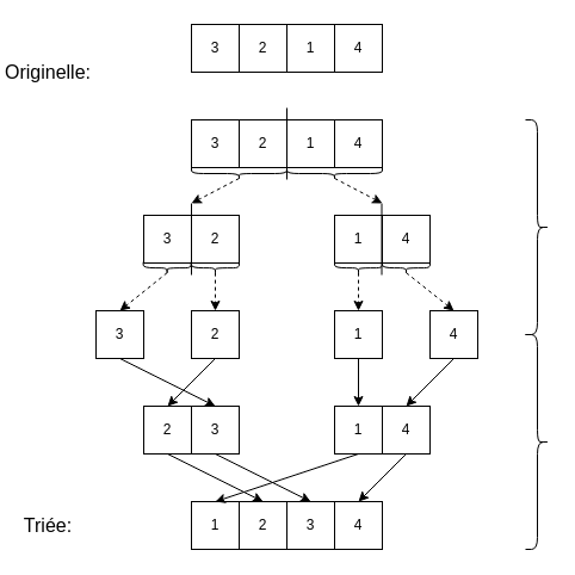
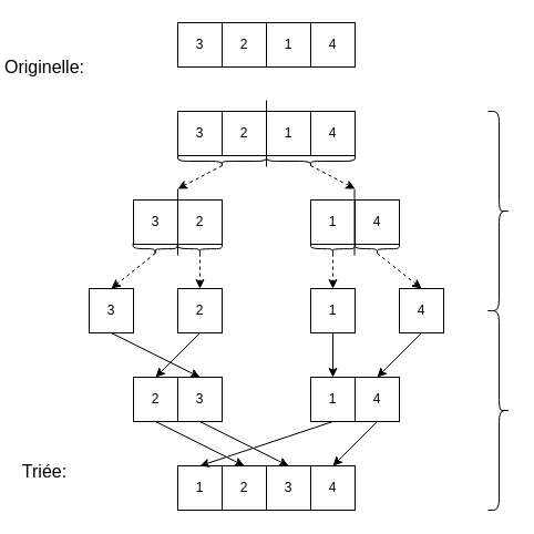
  <mxCell id="0" />
  <mxCell id="1" parent="0" />
  <mxCell id="2" value="3" style="rounded=0;whiteSpace=wrap;html=1;" vertex="1" parent="1"><mxGeometry x="160" y="20" width="40" height="40" as="geometry" /></mxCell>
  <mxCell id="3" value="2" style="rounded=0;whiteSpace=wrap;html=1;" vertex="1" parent="1"><mxGeometry x="200" y="20" width="40" height="40" as="geometry" /></mxCell>
  <mxCell id="4" value="1" style="rounded=0;whiteSpace=wrap;html=1;" vertex="1" parent="1"><mxGeometry x="240" y="20" width="40" height="40" as="geometry" /></mxCell>
  <mxCell id="5" value="4" style="rounded=0;whiteSpace=wrap;html=1;" vertex="1" parent="1"><mxGeometry x="280" y="20" width="40" height="40" as="geometry" /></mxCell>
  <mxCell id="6" value="3" style="rounded=0;whiteSpace=wrap;html=1;" vertex="1" parent="1"><mxGeometry x="160" y="100" width="40" height="40" as="geometry" /></mxCell>
  <mxCell id="7" value="2" style="rounded=0;whiteSpace=wrap;html=1;" vertex="1" parent="1"><mxGeometry x="200" y="100" width="40" height="40" as="geometry" /></mxCell>
  <mxCell id="8" value="1" style="rounded=0;whiteSpace=wrap;html=1;" vertex="1" parent="1"><mxGeometry x="240" y="100" width="40" height="40" as="geometry" /></mxCell>
  <mxCell id="9" value="4" style="rounded=0;whiteSpace=wrap;html=1;" vertex="1" parent="1"><mxGeometry x="280" y="100" width="40" height="40" as="geometry" /></mxCell>
  <mxCell id="10" value="" style="endArrow=none;html=1;" edge="1" parent="1"><mxGeometry width="50" height="50" relative="1" as="geometry"><mxPoint x="240" y="150" as="sourcePoint" /><mxPoint x="240" y="90" as="targetPoint" /></mxGeometry></mxCell>
  <mxCell id="11" value="3" style="rounded=0;whiteSpace=wrap;html=1;" vertex="1" parent="1"><mxGeometry x="120" y="180" width="40" height="40" as="geometry" /></mxCell>
  <mxCell id="12" value="2" style="rounded=0;whiteSpace=wrap;html=1;" vertex="1" parent="1"><mxGeometry x="160" y="180" width="40" height="40" as="geometry" /></mxCell>
  <mxCell id="13" value="" style="endArrow=none;html=1;" edge="1" parent="1"><mxGeometry width="50" height="50" relative="1" as="geometry"><mxPoint x="160" y="230" as="sourcePoint" /><mxPoint x="160" y="170" as="targetPoint" /></mxGeometry></mxCell>
  <mxCell id="14" value="1" style="rounded=0;whiteSpace=wrap;html=1;" vertex="1" parent="1"><mxGeometry x="280" y="180" width="40" height="40" as="geometry" /></mxCell>
  <mxCell id="15" value="4" style="rounded=0;whiteSpace=wrap;html=1;" vertex="1" parent="1"><mxGeometry x="320" y="180" width="40" height="40" as="geometry" /></mxCell>
  <mxCell id="16" value="" style="endArrow=none;html=1;" edge="1" parent="1"><mxGeometry width="50" height="50" relative="1" as="geometry"><mxPoint x="319.52" y="230" as="sourcePoint" /><mxPoint x="319.52" y="170" as="targetPoint" /></mxGeometry></mxCell>
  <mxCell id="17" value="3" style="rounded=0;whiteSpace=wrap;html=1;" vertex="1" parent="1"><mxGeometry x="80" y="260" width="40" height="40" as="geometry" /></mxCell>
  <mxCell id="18" value="2" style="rounded=0;whiteSpace=wrap;html=1;" vertex="1" parent="1"><mxGeometry x="160" y="260" width="40" height="40" as="geometry" /></mxCell>
  <mxCell id="19" value="1" style="rounded=0;whiteSpace=wrap;html=1;" vertex="1" parent="1"><mxGeometry x="280" y="260" width="40" height="40" as="geometry" /></mxCell>
  <mxCell id="20" value="4" style="rounded=0;whiteSpace=wrap;html=1;" vertex="1" parent="1"><mxGeometry x="360" y="260" width="40" height="40" as="geometry" /></mxCell>
  <mxCell id="21" value="2" style="rounded=0;whiteSpace=wrap;html=1;" vertex="1" parent="1"><mxGeometry x="120" y="340" width="40" height="40" as="geometry" /></mxCell>
  <mxCell id="22" value="3" style="rounded=0;whiteSpace=wrap;html=1;" vertex="1" parent="1"><mxGeometry x="160" y="340" width="40" height="40" as="geometry" /></mxCell>
  <mxCell id="23" value="1" style="rounded=0;whiteSpace=wrap;html=1;" vertex="1" parent="1"><mxGeometry x="280" y="340" width="40" height="40" as="geometry" /></mxCell>
  <mxCell id="24" value="4" style="rounded=0;whiteSpace=wrap;html=1;" vertex="1" parent="1"><mxGeometry x="320" y="340" width="40" height="40" as="geometry" /></mxCell>
  <mxCell id="25" value="1" style="rounded=0;whiteSpace=wrap;html=1;" vertex="1" parent="1"><mxGeometry x="160" y="420" width="40" height="40" as="geometry" /></mxCell>
  <mxCell id="26" value="2" style="rounded=0;whiteSpace=wrap;html=1;" vertex="1" parent="1"><mxGeometry x="200" y="420" width="40" height="40" as="geometry" /></mxCell>
  <mxCell id="27" value="3" style="rounded=0;whiteSpace=wrap;html=1;" vertex="1" parent="1"><mxGeometry x="240" y="420" width="40" height="40" as="geometry" /></mxCell>
  <mxCell id="28" value="4" style="rounded=0;whiteSpace=wrap;html=1;" vertex="1" parent="1"><mxGeometry x="280" y="420" width="40" height="40" as="geometry" /></mxCell>
  <mxCell id="29" value="" style="endArrow=classic;html=1;exitX=0.5;exitY=1;exitDx=0;exitDy=0;entryX=0.5;entryY=0;entryDx=0;entryDy=0;" edge="1" parent="1" source="17" target="22"><mxGeometry width="50" height="50" relative="1" as="geometry"><mxPoint x="300" y="370" as="sourcePoint" /><mxPoint x="350" y="320" as="targetPoint" /></mxGeometry></mxCell>
  <mxCell id="30" value="" style="endArrow=classic;html=1;exitX=0.5;exitY=1;exitDx=0;exitDy=0;entryX=0.5;entryY=0;entryDx=0;entryDy=0;" edge="1" parent="1" source="18" target="21"><mxGeometry width="50" height="50" relative="1" as="geometry"><mxPoint x="300" y="370" as="sourcePoint" /><mxPoint x="350" y="320" as="targetPoint" /></mxGeometry></mxCell>
  <mxCell id="31" value="" style="endArrow=classic;html=1;exitX=0.5;exitY=1;exitDx=0;exitDy=0;entryX=0.5;entryY=0;entryDx=0;entryDy=0;" edge="1" parent="1" source="19" target="23"><mxGeometry width="50" height="50" relative="1" as="geometry"><mxPoint x="300" y="370" as="sourcePoint" /><mxPoint x="350" y="320" as="targetPoint" /></mxGeometry></mxCell>
  <mxCell id="32" value="" style="endArrow=classic;html=1;exitX=0.5;exitY=1;exitDx=0;exitDy=0;entryX=0.5;entryY=0;entryDx=0;entryDy=0;" edge="1" parent="1" source="20" target="24"><mxGeometry width="50" height="50" relative="1" as="geometry"><mxPoint x="300" y="370" as="sourcePoint" /><mxPoint x="350" y="320" as="targetPoint" /></mxGeometry></mxCell>
  <mxCell id="33" value="" style="endArrow=classic;html=1;exitX=0.5;exitY=1;exitDx=0;exitDy=0;entryX=0.5;entryY=0;entryDx=0;entryDy=0;" edge="1" parent="1" source="23" target="25"><mxGeometry width="50" height="50" relative="1" as="geometry"><mxPoint x="300" y="370" as="sourcePoint" /><mxPoint x="350" y="320" as="targetPoint" /></mxGeometry></mxCell>
  <mxCell id="34" value="" style="endArrow=classic;html=1;exitX=0.5;exitY=1;exitDx=0;exitDy=0;entryX=0.5;entryY=0;entryDx=0;entryDy=0;" edge="1" parent="1" source="21" target="26"><mxGeometry width="50" height="50" relative="1" as="geometry"><mxPoint x="300" y="370" as="sourcePoint" /><mxPoint x="350" y="320" as="targetPoint" /></mxGeometry></mxCell>
  <mxCell id="35" value="" style="endArrow=classic;html=1;exitX=0.5;exitY=1;exitDx=0;exitDy=0;entryX=0.5;entryY=0;entryDx=0;entryDy=0;" edge="1" parent="1" source="22" target="27"><mxGeometry width="50" height="50" relative="1" as="geometry"><mxPoint x="300" y="370" as="sourcePoint" /><mxPoint x="350" y="320" as="targetPoint" /></mxGeometry></mxCell>
  <mxCell id="36" value="" style="endArrow=classic;html=1;exitX=0.5;exitY=1;exitDx=0;exitDy=0;entryX=0.5;entryY=0;entryDx=0;entryDy=0;" edge="1" parent="1" source="24" target="28"><mxGeometry width="50" height="50" relative="1" as="geometry"><mxPoint x="300" y="370" as="sourcePoint" /><mxPoint x="350" y="320" as="targetPoint" /></mxGeometry></mxCell>
  <mxCell id="37" value="" style="shape=curlyBracket;whiteSpace=wrap;html=1;rounded=1;rotation=-90;" vertex="1" parent="1"><mxGeometry x="195" y="105" width="10" height="80" as="geometry" /></mxCell>
  <mxCell id="38" value="" style="shape=curlyBracket;whiteSpace=wrap;html=1;rounded=1;rotation=-90;" vertex="1" parent="1"><mxGeometry x="275" y="105" width="10" height="80" as="geometry" /></mxCell>
  <mxCell id="39" value="" style="shape=curlyBracket;whiteSpace=wrap;html=1;rounded=1;rotation=-90;" vertex="1" parent="1"><mxGeometry x="134.63" y="204.12" width="10" height="40" as="geometry" /></mxCell>
  <mxCell id="40" value="" style="shape=curlyBracket;whiteSpace=wrap;html=1;rounded=1;rotation=-90;" vertex="1" parent="1"><mxGeometry x="175" y="204.12" width="10" height="40" as="geometry" /></mxCell>
  <mxCell id="41" value="" style="shape=curlyBracket;whiteSpace=wrap;html=1;rounded=1;rotation=-90;" vertex="1" parent="1"><mxGeometry x="295" y="204.12" width="10" height="40" as="geometry" /></mxCell>
  <mxCell id="42" value="" style="shape=curlyBracket;whiteSpace=wrap;html=1;rounded=1;rotation=-90;" vertex="1" parent="1"><mxGeometry x="335" y="204.12" width="10" height="40" as="geometry" /></mxCell>
  <mxCell id="43" value="" style="endArrow=classic;html=1;exitX=0.1;exitY=0.5;exitDx=0;exitDy=0;exitPerimeter=0;dashed=1;" edge="1" parent="1" source="37"><mxGeometry width="50" height="50" relative="1" as="geometry"><mxPoint x="300" y="250" as="sourcePoint" /><mxPoint x="160" y="170" as="targetPoint" /></mxGeometry></mxCell>
  <mxCell id="44" value="" style="endArrow=classic;html=1;exitX=0.1;exitY=0.5;exitDx=0;exitDy=0;exitPerimeter=0;dashed=1;" edge="1" parent="1" source="38"><mxGeometry width="50" height="50" relative="1" as="geometry"><mxPoint x="300" y="250" as="sourcePoint" /><mxPoint x="320" y="170" as="targetPoint" /></mxGeometry></mxCell>
  <mxCell id="45" value="" style="endArrow=classic;html=1;exitX=0.1;exitY=0.5;exitDx=0;exitDy=0;exitPerimeter=0;entryX=0.5;entryY=0;entryDx=0;entryDy=0;dashed=1;" edge="1" parent="1" source="39" target="17"><mxGeometry width="50" height="50" relative="1" as="geometry"><mxPoint x="300" y="250" as="sourcePoint" /><mxPoint x="350" y="200" as="targetPoint" /></mxGeometry></mxCell>
  <mxCell id="46" value="" style="endArrow=classic;html=1;exitX=0.1;exitY=0.5;exitDx=0;exitDy=0;exitPerimeter=0;entryX=0.5;entryY=0;entryDx=0;entryDy=0;dashed=1;" edge="1" parent="1" source="40" target="18"><mxGeometry width="50" height="50" relative="1" as="geometry"><mxPoint x="149.63" y="238.12" as="sourcePoint" /><mxPoint x="110" y="270" as="targetPoint" /></mxGeometry></mxCell>
  <mxCell id="47" value="" style="endArrow=classic;html=1;exitX=0.1;exitY=0.5;exitDx=0;exitDy=0;exitPerimeter=0;entryX=0.5;entryY=0;entryDx=0;entryDy=0;dashed=1;" edge="1" parent="1" source="41" target="19"><mxGeometry width="50" height="50" relative="1" as="geometry"><mxPoint x="190" y="238.12" as="sourcePoint" /><mxPoint x="190" y="270" as="targetPoint" /></mxGeometry></mxCell>
  <mxCell id="48" value="" style="endArrow=classic;html=1;exitX=0.1;exitY=0.5;exitDx=0;exitDy=0;exitPerimeter=0;entryX=0.5;entryY=0;entryDx=0;entryDy=0;dashed=1;" edge="1" parent="1" source="42" target="20"><mxGeometry width="50" height="50" relative="1" as="geometry"><mxPoint x="310" y="238.12" as="sourcePoint" /><mxPoint x="310" y="270" as="targetPoint" /></mxGeometry></mxCell>
  <mxCell id="49" value="" style="shape=curlyBracket;whiteSpace=wrap;html=1;rounded=1;rotation=-180;" vertex="1" parent="1"><mxGeometry x="440" y="100" width="20" height="180" as="geometry" /></mxCell>
  <mxCell id="50" value="" style="shape=curlyBracket;whiteSpace=wrap;html=1;rounded=1;rotation=-180;" vertex="1" parent="1"><mxGeometry x="440" y="280" width="20" height="180" as="geometry" /></mxCell>
- <mxCell id="51" value="Triée:" style="text;html=1;strokeColor=none;fillColor=none;align=center;verticalAlign=middle;whiteSpace=wrap;rounded=0;fontSize=16;" vertex="1" parent="1"><mxGeometry x="20" y="430" width="40" height="20" as="geometry" /></mxCell>
+ <mxCell id="51" value="Triée:" style="text;html=1;strokeColor=none;fillColor=none;align=center;verticalAlign=middle;whiteSpace=wrap;rounded=0;fontSize=16;" vertex="1" parent="1"><mxGeometry x="20" y="415" width="40" height="20" as="geometry" /></mxCell>
  <mxCell id="52" value="Originelle:" style="text;html=1;strokeColor=none;fillColor=none;align=center;verticalAlign=middle;whiteSpace=wrap;rounded=0;fontSize=16;" vertex="1" parent="1"><mxGeometry x="20" y="50" width="40" height="20" as="geometry" /></mxCell>
